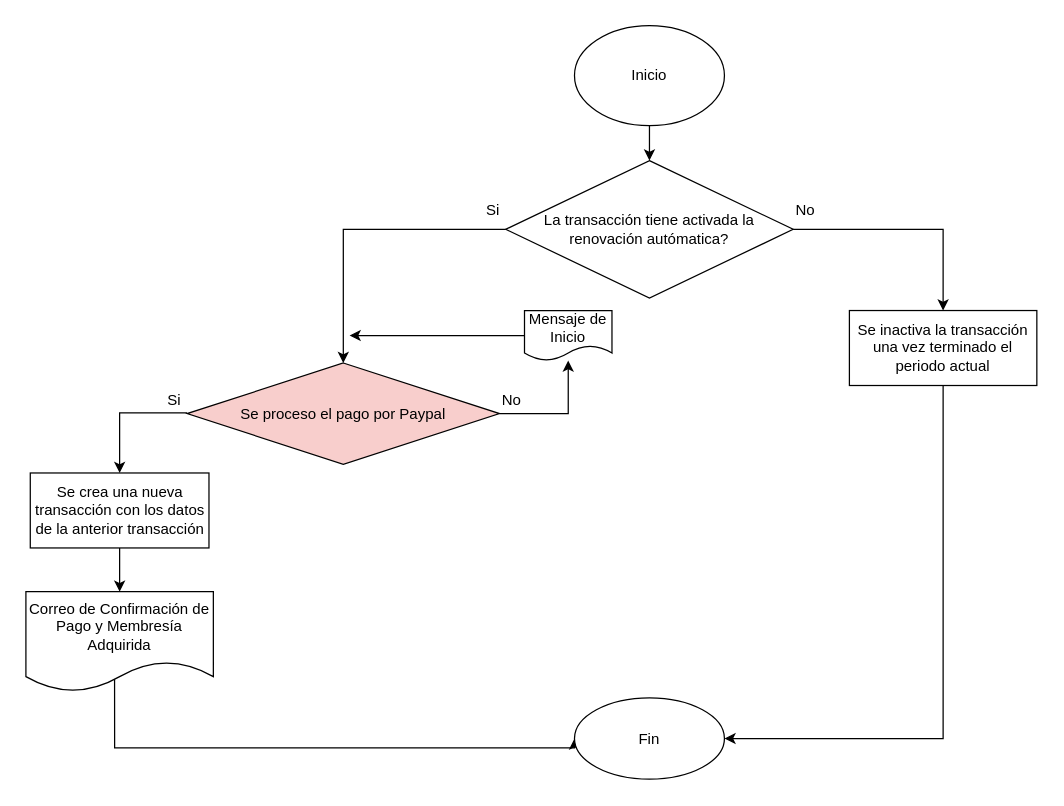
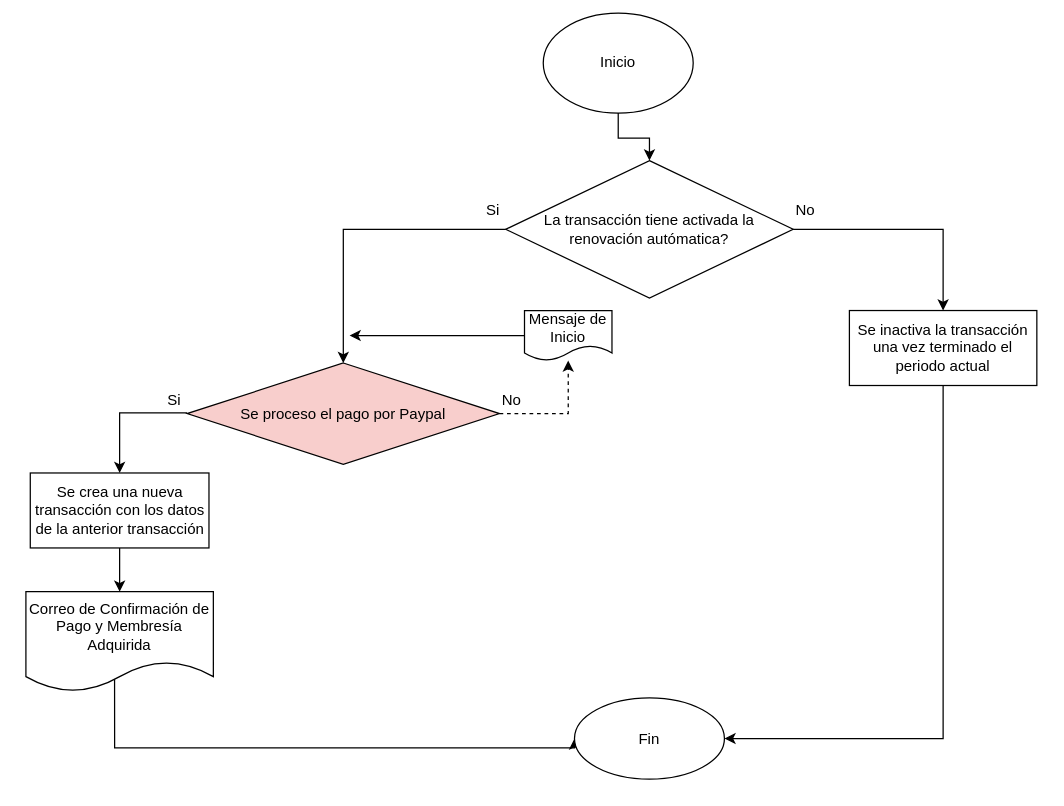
  <mxCell id="0" />
  <mxCell id="1" parent="0" />
  <mxCell id="2" style="edgeStyle=orthogonalEdgeStyle;rounded=0;orthogonalLoop=1;jettySize=auto;html=1;entryX=0.5;entryY=0;entryDx=0;entryDy=0;" edge="1" parent="1" source="3" target="5"><mxGeometry relative="1" as="geometry" /></mxCell>
- <mxCell id="3" value="Inicio" style="ellipse;whiteSpace=wrap;html=1;" vertex="1" parent="1"><mxGeometry x="459" y="20" width="120" height="80" as="geometry" /></mxCell>
+ <mxCell id="3" value="Inicio" style="ellipse;whiteSpace=wrap;html=1;" vertex="1" parent="1"><mxGeometry x="434" y="10" width="120" height="80" as="geometry" /></mxCell>
  <mxCell id="4" style="edgeStyle=orthogonalEdgeStyle;rounded=0;orthogonalLoop=1;jettySize=auto;html=1;entryX=0.5;entryY=0;entryDx=0;entryDy=0;" edge="1" parent="1" source="5" target="20"><mxGeometry relative="1" as="geometry" /></mxCell>
  <mxCell id="5" value="La transacción tiene activada la renovación autómatica?" style="rhombus;whiteSpace=wrap;html=1;" vertex="1" parent="1"><mxGeometry x="404" y="128" width="230" height="110" as="geometry" /></mxCell>
- <mxCell id="6" style="edgeStyle=orthogonalEdgeStyle;rounded=0;orthogonalLoop=1;jettySize=auto;html=1;" edge="1" parent="1" source="8" target="10"><mxGeometry relative="1" as="geometry" /></mxCell>
+ <mxCell id="6" style="edgeStyle=orthogonalEdgeStyle;rounded=0;orthogonalLoop=1;jettySize=auto;html=1;dashed=1;" edge="1" parent="1" source="8" target="10"><mxGeometry relative="1" as="geometry" /></mxCell>
  <mxCell id="7" style="edgeStyle=orthogonalEdgeStyle;rounded=0;orthogonalLoop=1;jettySize=auto;html=1;entryX=0.5;entryY=0;entryDx=0;entryDy=0;exitX=1;exitY=1;exitDx=0;exitDy=0;" edge="1" parent="1" source="12" target="14"><mxGeometry relative="1" as="geometry"><Array as="points"><mxPoint x="95" y="330" /></Array></mxGeometry></mxCell>
  <mxCell id="8" value="Se proceso el pago por Paypal" style="rhombus;whiteSpace=wrap;html=1;fillColor=#f8cecc;" vertex="1" parent="1"><mxGeometry x="149" y="290" width="250" height="81" as="geometry" /></mxCell>
  <mxCell id="9" style="edgeStyle=orthogonalEdgeStyle;rounded=0;orthogonalLoop=1;jettySize=auto;html=1;" edge="1" parent="1" source="10"><mxGeometry relative="1" as="geometry"><mxPoint x="279" y="268" as="targetPoint" /></mxGeometry></mxCell>
  <mxCell id="10" value="Mensaje de Inicio" style="shape=document;whiteSpace=wrap;html=1;boundedLbl=1;" vertex="1" parent="1"><mxGeometry x="419" y="248" width="70" height="40" as="geometry" /></mxCell>
  <mxCell id="11" value="No" style="text;html=1;strokeColor=none;fillColor=none;align=center;verticalAlign=middle;whiteSpace=wrap;rounded=0;" vertex="1" parent="1"><mxGeometry x="399" y="310" width="20" height="20" as="geometry" /></mxCell>
  <mxCell id="12" value="Si" style="text;html=1;strokeColor=none;fillColor=none;align=center;verticalAlign=middle;whiteSpace=wrap;rounded=0;" vertex="1" parent="1"><mxGeometry x="129" y="310" width="20" height="20" as="geometry" /></mxCell>
  <mxCell id="13" value="" style="edgeStyle=orthogonalEdgeStyle;rounded=0;orthogonalLoop=1;jettySize=auto;html=1;" edge="1" parent="1" source="14" target="16"><mxGeometry relative="1" as="geometry" /></mxCell>
  <mxCell id="14" value="Se crea una nueva transacción con los datos de la anterior transacción" style="rounded=0;whiteSpace=wrap;html=1;" vertex="1" parent="1"><mxGeometry x="23.5" y="378" width="143" height="60" as="geometry" /></mxCell>
  <mxCell id="15" style="edgeStyle=orthogonalEdgeStyle;rounded=0;orthogonalLoop=1;jettySize=auto;html=1;entryX=0;entryY=0.5;entryDx=0;entryDy=0;exitX=0.473;exitY=0.875;exitDx=0;exitDy=0;exitPerimeter=0;" edge="1" parent="1" source="16" target="22"><mxGeometry relative="1" as="geometry"><Array as="points"><mxPoint x="91" y="598" /></Array></mxGeometry></mxCell>
  <mxCell id="16" value="Correo de Confirmación de Pago y Membresía Adquirida" style="shape=document;whiteSpace=wrap;html=1;boundedLbl=1;" vertex="1" parent="1"><mxGeometry x="20" y="473" width="150" height="80" as="geometry" /></mxCell>
  <mxCell id="17" value="" style="edgeStyle=orthogonalEdgeStyle;rounded=0;orthogonalLoop=1;jettySize=auto;html=1;entryX=0.5;entryY=0;entryDx=0;entryDy=0;" edge="1" parent="1" source="5" target="8"><mxGeometry relative="1" as="geometry"><mxPoint x="404" y="183" as="sourcePoint" /><mxPoint x="274" y="228" as="targetPoint" /></mxGeometry></mxCell>
  <mxCell id="18" value="Si" style="text;html=1;strokeColor=none;fillColor=none;align=center;verticalAlign=middle;whiteSpace=wrap;rounded=0;" vertex="1" parent="1"><mxGeometry x="384" y="158" width="20" height="20" as="geometry" /></mxCell>
  <mxCell id="19" style="edgeStyle=orthogonalEdgeStyle;rounded=0;orthogonalLoop=1;jettySize=auto;html=1;entryX=1;entryY=0.5;entryDx=0;entryDy=0;exitX=0.5;exitY=1;exitDx=0;exitDy=0;" edge="1" parent="1" source="20" target="22"><mxGeometry relative="1" as="geometry" /></mxCell>
  <mxCell id="20" value="Se inactiva la transacción una vez terminado el periodo actual" style="rounded=0;whiteSpace=wrap;html=1;" vertex="1" parent="1"><mxGeometry x="679" y="248" width="150" height="60" as="geometry" /></mxCell>
  <mxCell id="21" value="No" style="text;html=1;strokeColor=none;fillColor=none;align=center;verticalAlign=middle;whiteSpace=wrap;rounded=0;" vertex="1" parent="1"><mxGeometry x="634" y="158" width="20" height="20" as="geometry" /></mxCell>
  <mxCell id="22" value="Fin" style="ellipse;whiteSpace=wrap;html=1;" vertex="1" parent="1"><mxGeometry x="459" y="558" width="120" height="65" as="geometry" /></mxCell>
